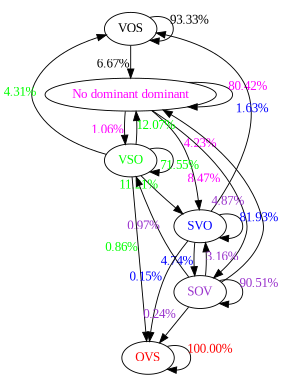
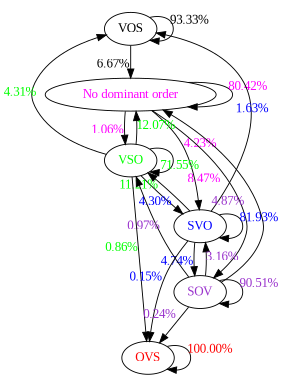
  digraph {
    fontname="Liberation Serif"
    node [fontname="Liberation Serif"]
    edge [fontcolor=green fontname="Liberation Serif"]
    n1 [fontcolor=black label=VOS]
-   n2 [fontcolor=magenta label="No dominant dominant"]
+   n2 [fontcolor=magenta label="No dominant order"]
    n3 [fontcolor=green label=VSO]
    n4 [fontcolor=blue label=SVO]
    n5 [fontcolor=darkorchid label=SOV]
    n6 [fontcolor=red label=OVS]
    n1 -> n1 [fontcolor=black xlabel="93.33%"]
    n1 -> n2 [fontcolor=black xlabel="6.67%"]
    n2 -> n2 [fontcolor=magenta xlabel="80.42%"]
    n2 -> n3 [fontcolor=magenta xlabel="1.06%"]
    n2 -> n4 [fontcolor=magenta xlabel="4.23%"]
    n2 -> n5 [fontcolor=magenta xlabel="8.47%"]
    n3 -> n1 [xlabel="4.31%"]
    n3 -> n2 [xlabel="12.07%"]
    n3 -> n3 [xlabel="71.55%"]
    n3 -> n4 [xlabel="11.21%"]
    n3 -> n6 [xlabel="0.86%"]
    n4 -> n1 [fontcolor=blue xlabel="1.63%"]
+   n4 -> n3 [fontcolor=blue xlabel="4.30%"]
    n4 -> n4 [fontcolor=blue xlabel="81.93%"]
    n4 -> n5 [fontcolor=blue xlabel="4.74%"]
    n4 -> n6 [fontcolor=blue xlabel="0.15%"]
    n5 -> n2 [fontcolor=darkorchid xlabel="4.87%"]
    n5 -> n3 [fontcolor=darkorchid xlabel="0.97%"]
    n5 -> n4 [fontcolor=darkorchid xlabel="3.16%"]
    n5 -> n5 [fontcolor=darkorchid xlabel="90.51%"]
    n5 -> n6 [fontcolor=darkorchid xlabel="0.24%"]
    n6 -> n6 [fontcolor=red xlabel="100.00%"]
  }
